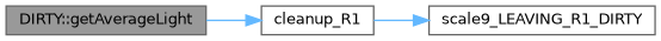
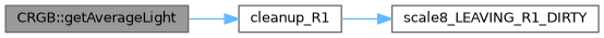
  digraph {
    rankdir=LR
    node [color=grey40 fillcolor=white fontname=Helvetica fontsize=10 shape=box style=filled]
    edge [color=steelblue1 fontname=Helvetica fontsize=10 labelfontname=Helvetica labelfontsize=10 style=solid]
-   n1 [color=gray40 fillcolor=grey60 fontcolor=black height=0.2 label="DIRTY::getAverageLight" width=0.4]
+   n1 [color=gray40 fillcolor=grey60 fontcolor=black height=0.2 label="CRGB::getAverageLight" width=0.4]
    n2 [height=0.2 label=cleanup_R1 width=0.4]
-   n3 [height=0.2 label=scale9_LEAVING_R1_DIRTY width=0.4]
+   n3 [height=0.2 label=scale8_LEAVING_R1_DIRTY width=0.4]
    n1 -> n2
    n2 -> n3
  }
